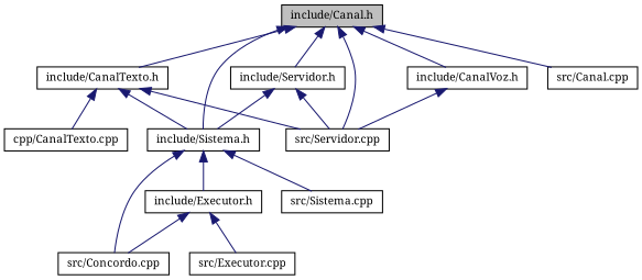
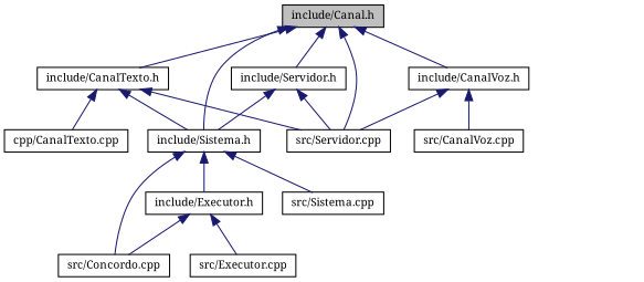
  digraph {
    fontname="Noto Serif"
    node [color=black fillcolor=white fontname="Noto Serif" fontsize=10 shape=record style=filled]
    edge [color=midnightblue dir=back fontname="Noto Serif" fontsize=10 labelfontname=Helvetica labelfontsize=10 style=solid]
    n1 [fillcolor=grey75 fontcolor=black height=0.2 label="include/Canal.h" width=0.4]
    n2 [height=0.2 label="include/CanalTexto.h" width=0.4]
    n3 [height=0.2 label="include/Sistema.h" width=0.4]
    n4 [height=0.2 label="src/Servidor.cpp" width=0.4]
    n5 [height=0.2 label="include/CanalVoz.h" width=0.4]
    n6 [height=0.2 label="include/Servidor.h" width=0.4]
-   n7 [height=0.2 label="src/Canal.cpp" width=0.4]
    n8 [height=0.2 label="cpp/CanalTexto.cpp" width=0.4]
    n9 [height=0.2 label="include/Executor.h" width=0.4]
    n10 [height=0.2 label="src/Concordo.cpp" width=0.4]
    n11 [height=0.2 label="src/Sistema.cpp" width=0.4]
+   n12 [height=0.2 label="src/CanalVoz.cpp" width=0.4]
    n13 [height=0.2 label="src/Executor.cpp" width=0.4]
    n1 -> n2
    n1 -> n3
    n1 -> n4
    n1 -> n5
    n1 -> n6
-   n1 -> n7
    n2 -> n3
    n2 -> n4
    n2 -> n8
    n3 -> n9
    n3 -> n10
    n3 -> n11
    n5 -> n4
+   n5 -> n12
    n6 -> n3
    n6 -> n4
    n9 -> n10
    n9 -> n13
  }
